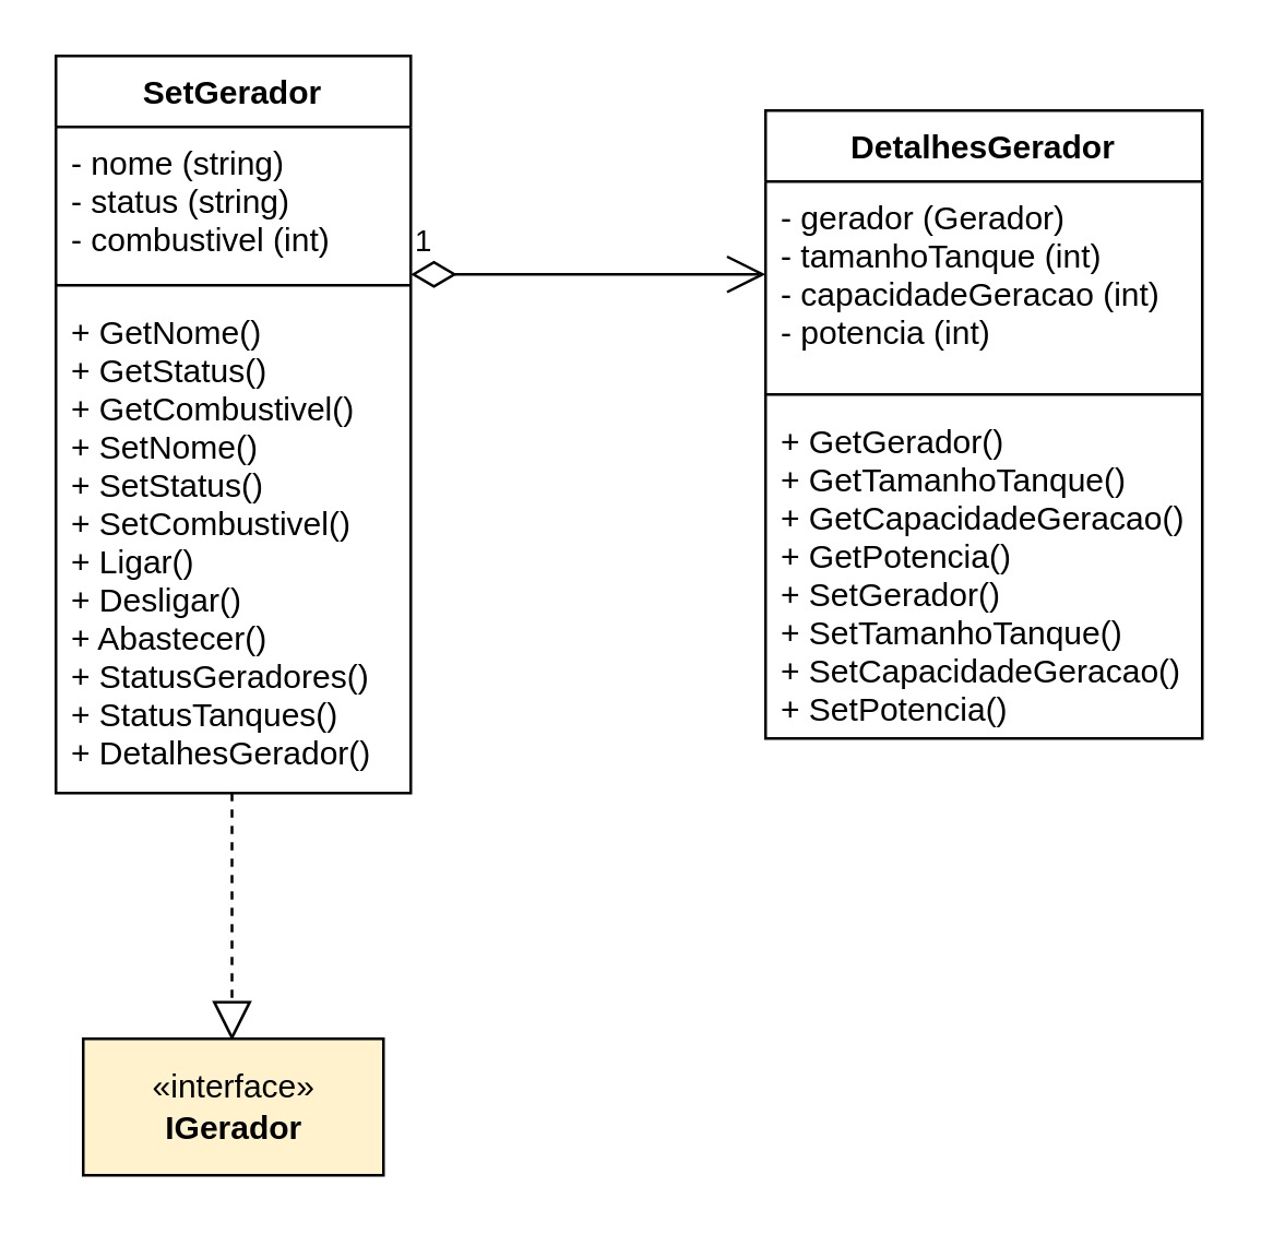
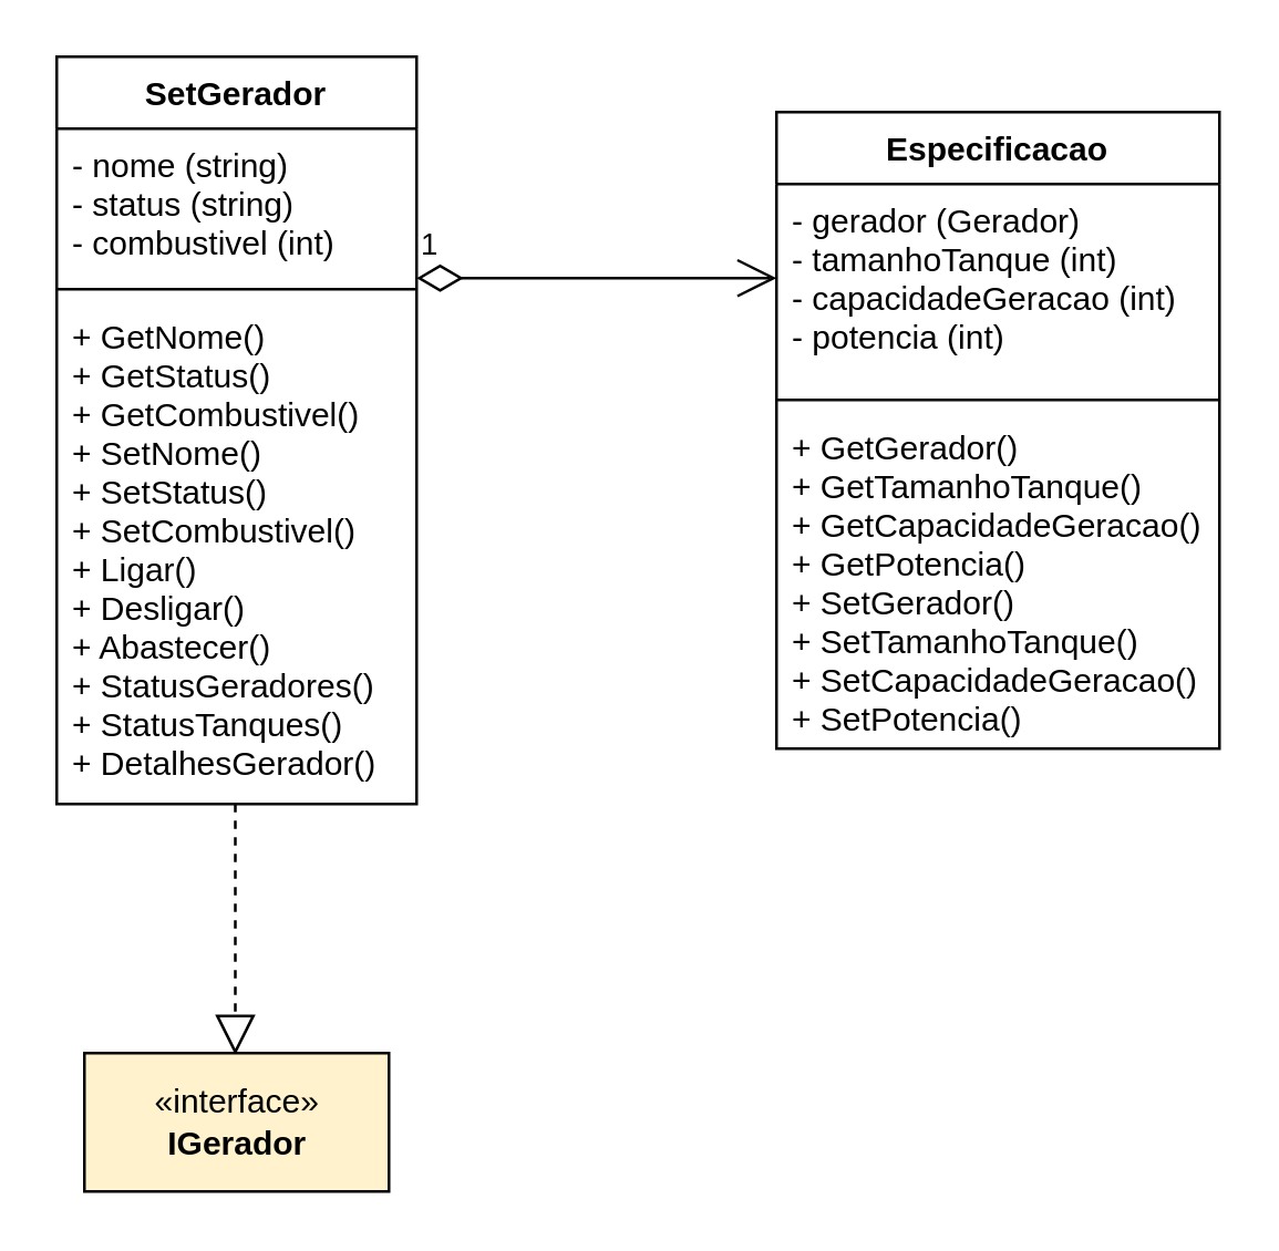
  <mxCell id="0" />
  <mxCell id="1" parent="0" />
- <mxCell id="2" value="DetalhesGerador" style="swimlane;fontStyle=1;align=center;verticalAlign=top;childLayout=stackLayout;horizontal=1;startSize=26;horizontalStack=0;resizeParent=1;resizeParentMax=0;resizeLast=0;collapsible=1;marginBottom=0;" vertex="1" parent="1"><mxGeometry x="280" y="40" width="160" height="230" as="geometry" /></mxCell>
+ <mxCell id="2" value="Especificacao" style="swimlane;fontStyle=1;align=center;verticalAlign=top;childLayout=stackLayout;horizontal=1;startSize=26;horizontalStack=0;resizeParent=1;resizeParentMax=0;resizeLast=0;collapsible=1;marginBottom=0;" vertex="1" parent="1"><mxGeometry x="280" y="40" width="160" height="230" as="geometry" /></mxCell>
  <mxCell id="3" value="- gerador (Gerador)&#10;- tamanhoTanque (int)&#10;- capacidadeGeracao (int)&#10;- potencia (int)" style="text;strokeColor=none;fillColor=none;align=left;verticalAlign=top;spacingLeft=4;spacingRight=4;overflow=hidden;rotatable=0;points=[[0,0.5],[1,0.5]];portConstraint=eastwest;" vertex="1" parent="2"><mxGeometry y="26" width="160" height="74" as="geometry" /></mxCell>
  <mxCell id="4" value="" style="line;strokeWidth=1;fillColor=none;align=left;verticalAlign=middle;spacingTop=-1;spacingLeft=3;spacingRight=3;rotatable=0;labelPosition=right;points=[];portConstraint=eastwest;" vertex="1" parent="2"><mxGeometry y="100" width="160" height="8" as="geometry" /></mxCell>
  <mxCell id="5" value="+ GetGerador()&#10;+ GetTamanhoTanque()&#10;+ GetCapacidadeGeracao()&#10;+ GetPotencia()&#10;+ SetGerador()&#10;+ SetTamanhoTanque()&#10;+ SetCapacidadeGeracao()&#10;+ SetPotencia()" style="text;strokeColor=none;fillColor=none;align=left;verticalAlign=top;spacingLeft=4;spacingRight=4;overflow=hidden;rotatable=0;points=[[0,0.5],[1,0.5]];portConstraint=eastwest;" vertex="1" parent="2"><mxGeometry y="108" width="160" height="122" as="geometry" /></mxCell>
  <mxCell id="6" value="1" style="endArrow=open;html=1;endSize=12;startArrow=diamondThin;startSize=14;startFill=0;edgeStyle=orthogonalEdgeStyle;align=left;verticalAlign=bottom;" edge="1" parent="1"><mxGeometry x="-1" y="3" relative="1" as="geometry"><mxPoint x="150" y="100" as="sourcePoint" /><mxPoint x="280" y="100" as="targetPoint" /></mxGeometry></mxCell>
  <mxCell id="7" value="" style="endArrow=block;dashed=1;endFill=0;endSize=12;html=1;" edge="1" parent="1"><mxGeometry width="160" relative="1" as="geometry"><mxPoint x="84.5" y="290" as="sourcePoint" /><mxPoint x="84.5" y="380.69" as="targetPoint" /></mxGeometry></mxCell>
  <mxCell id="8" value="SetGerador" style="swimlane;fontStyle=1;align=center;verticalAlign=top;childLayout=stackLayout;horizontal=1;startSize=26;horizontalStack=0;resizeParent=1;resizeParentMax=0;resizeLast=0;collapsible=1;marginBottom=0;" vertex="1" parent="1"><mxGeometry x="20" width="130" height="270" as="geometry" y="20" /></mxCell>
  <mxCell id="9" value="- nome (string) &#10;- status (string)&#10;- combustivel (int)" style="text;strokeColor=none;fillColor=none;align=left;verticalAlign=top;spacingLeft=4;spacingRight=4;overflow=hidden;rotatable=0;points=[[0,0.5],[1,0.5]];portConstraint=eastwest;" vertex="1" parent="8"><mxGeometry y="26" width="130" height="54" as="geometry" /></mxCell>
  <mxCell id="10" value="" style="line;strokeWidth=1;fillColor=none;align=left;verticalAlign=middle;spacingTop=-1;spacingLeft=3;spacingRight=3;rotatable=0;labelPosition=right;points=[];portConstraint=eastwest;" vertex="1" parent="8"><mxGeometry y="80" width="130" height="8" as="geometry" /></mxCell>
  <mxCell id="11" value="+ GetNome()&#10;+ GetStatus()&#10;+ GetCombustivel()&#10;+ SetNome()&#10;+ SetStatus()&#10;+ SetCombustivel()&#10;+ Ligar()&#10;+ Desligar()&#10;+ Abastecer()&#10;+ StatusGeradores()&#10;+ StatusTanques()&#10;+ DetalhesGerador()&#10;&#10;" style="text;strokeColor=none;fillColor=none;align=left;verticalAlign=top;spacingLeft=4;spacingRight=4;overflow=hidden;rotatable=0;points=[[0,0.5],[1,0.5]];portConstraint=eastwest;" vertex="1" parent="8"><mxGeometry y="88" width="130" height="182" as="geometry" /></mxCell>
  <mxCell id="12" value="«interface»&lt;br&gt;&lt;b&gt;IGerador&lt;/b&gt;" style="html=1;fillColor=#fff2cc;" vertex="1" parent="1"><mxGeometry x="30" y="380" width="110" height="50" as="geometry" /></mxCell>
